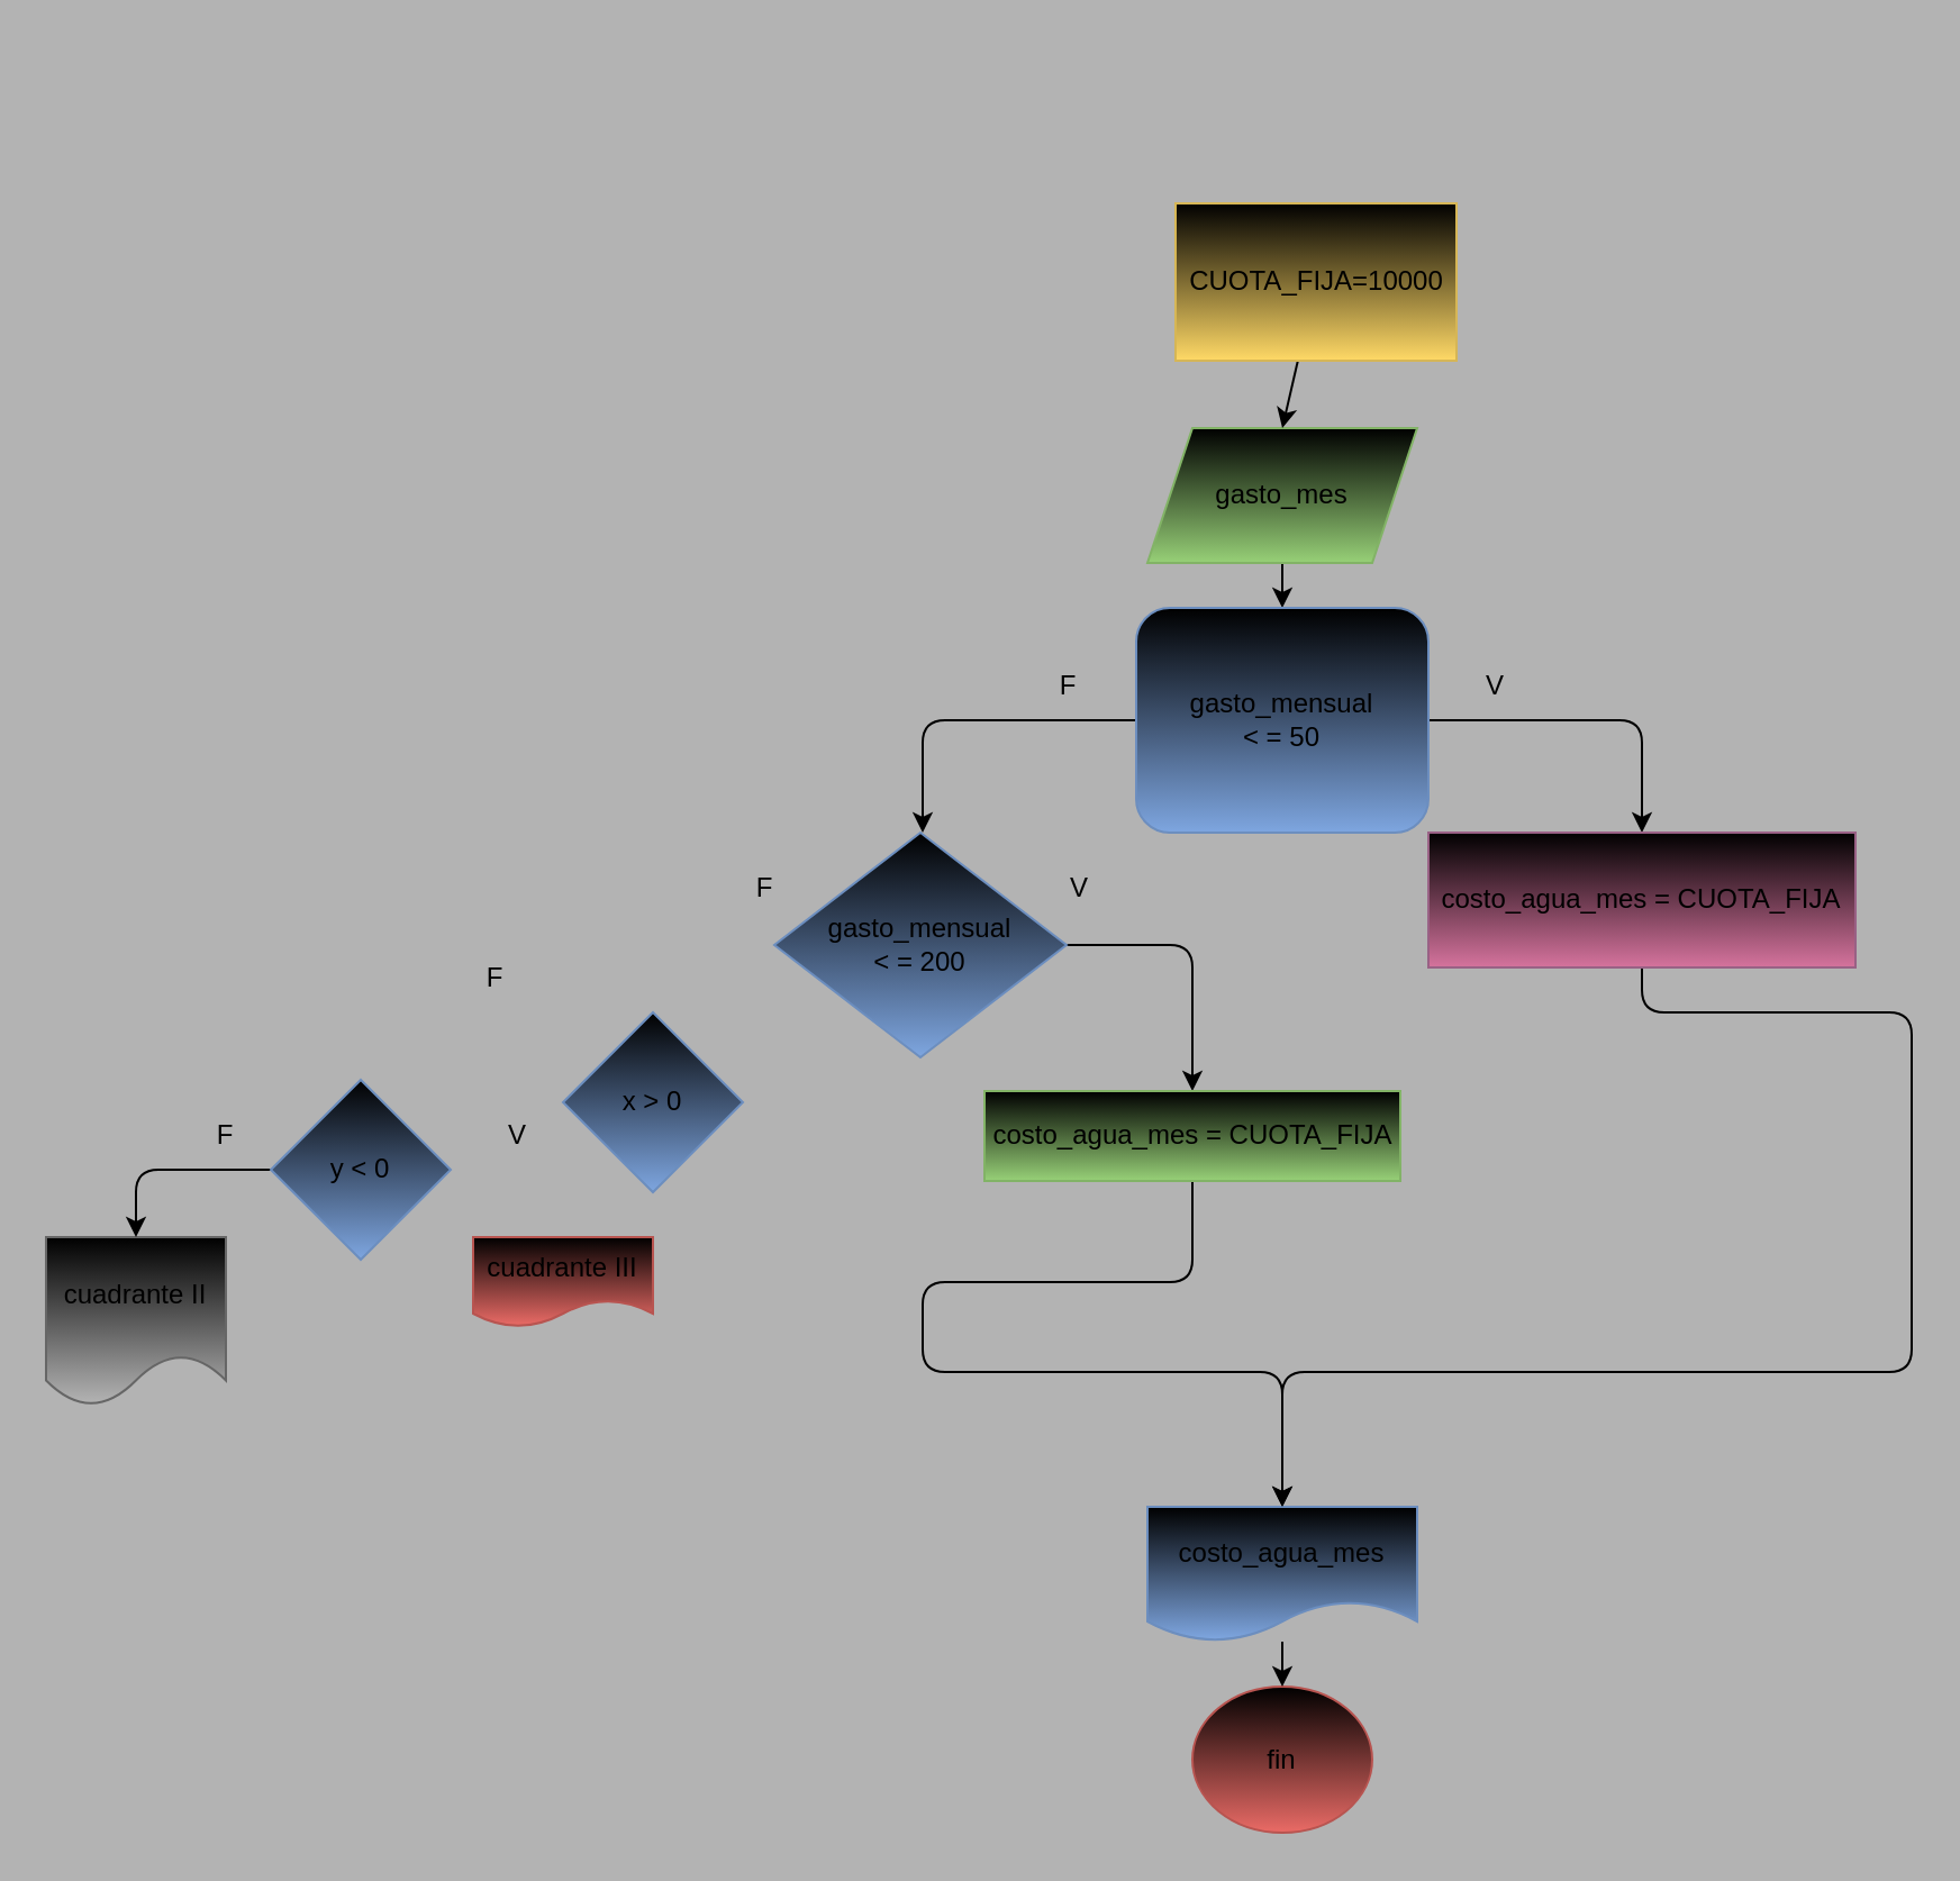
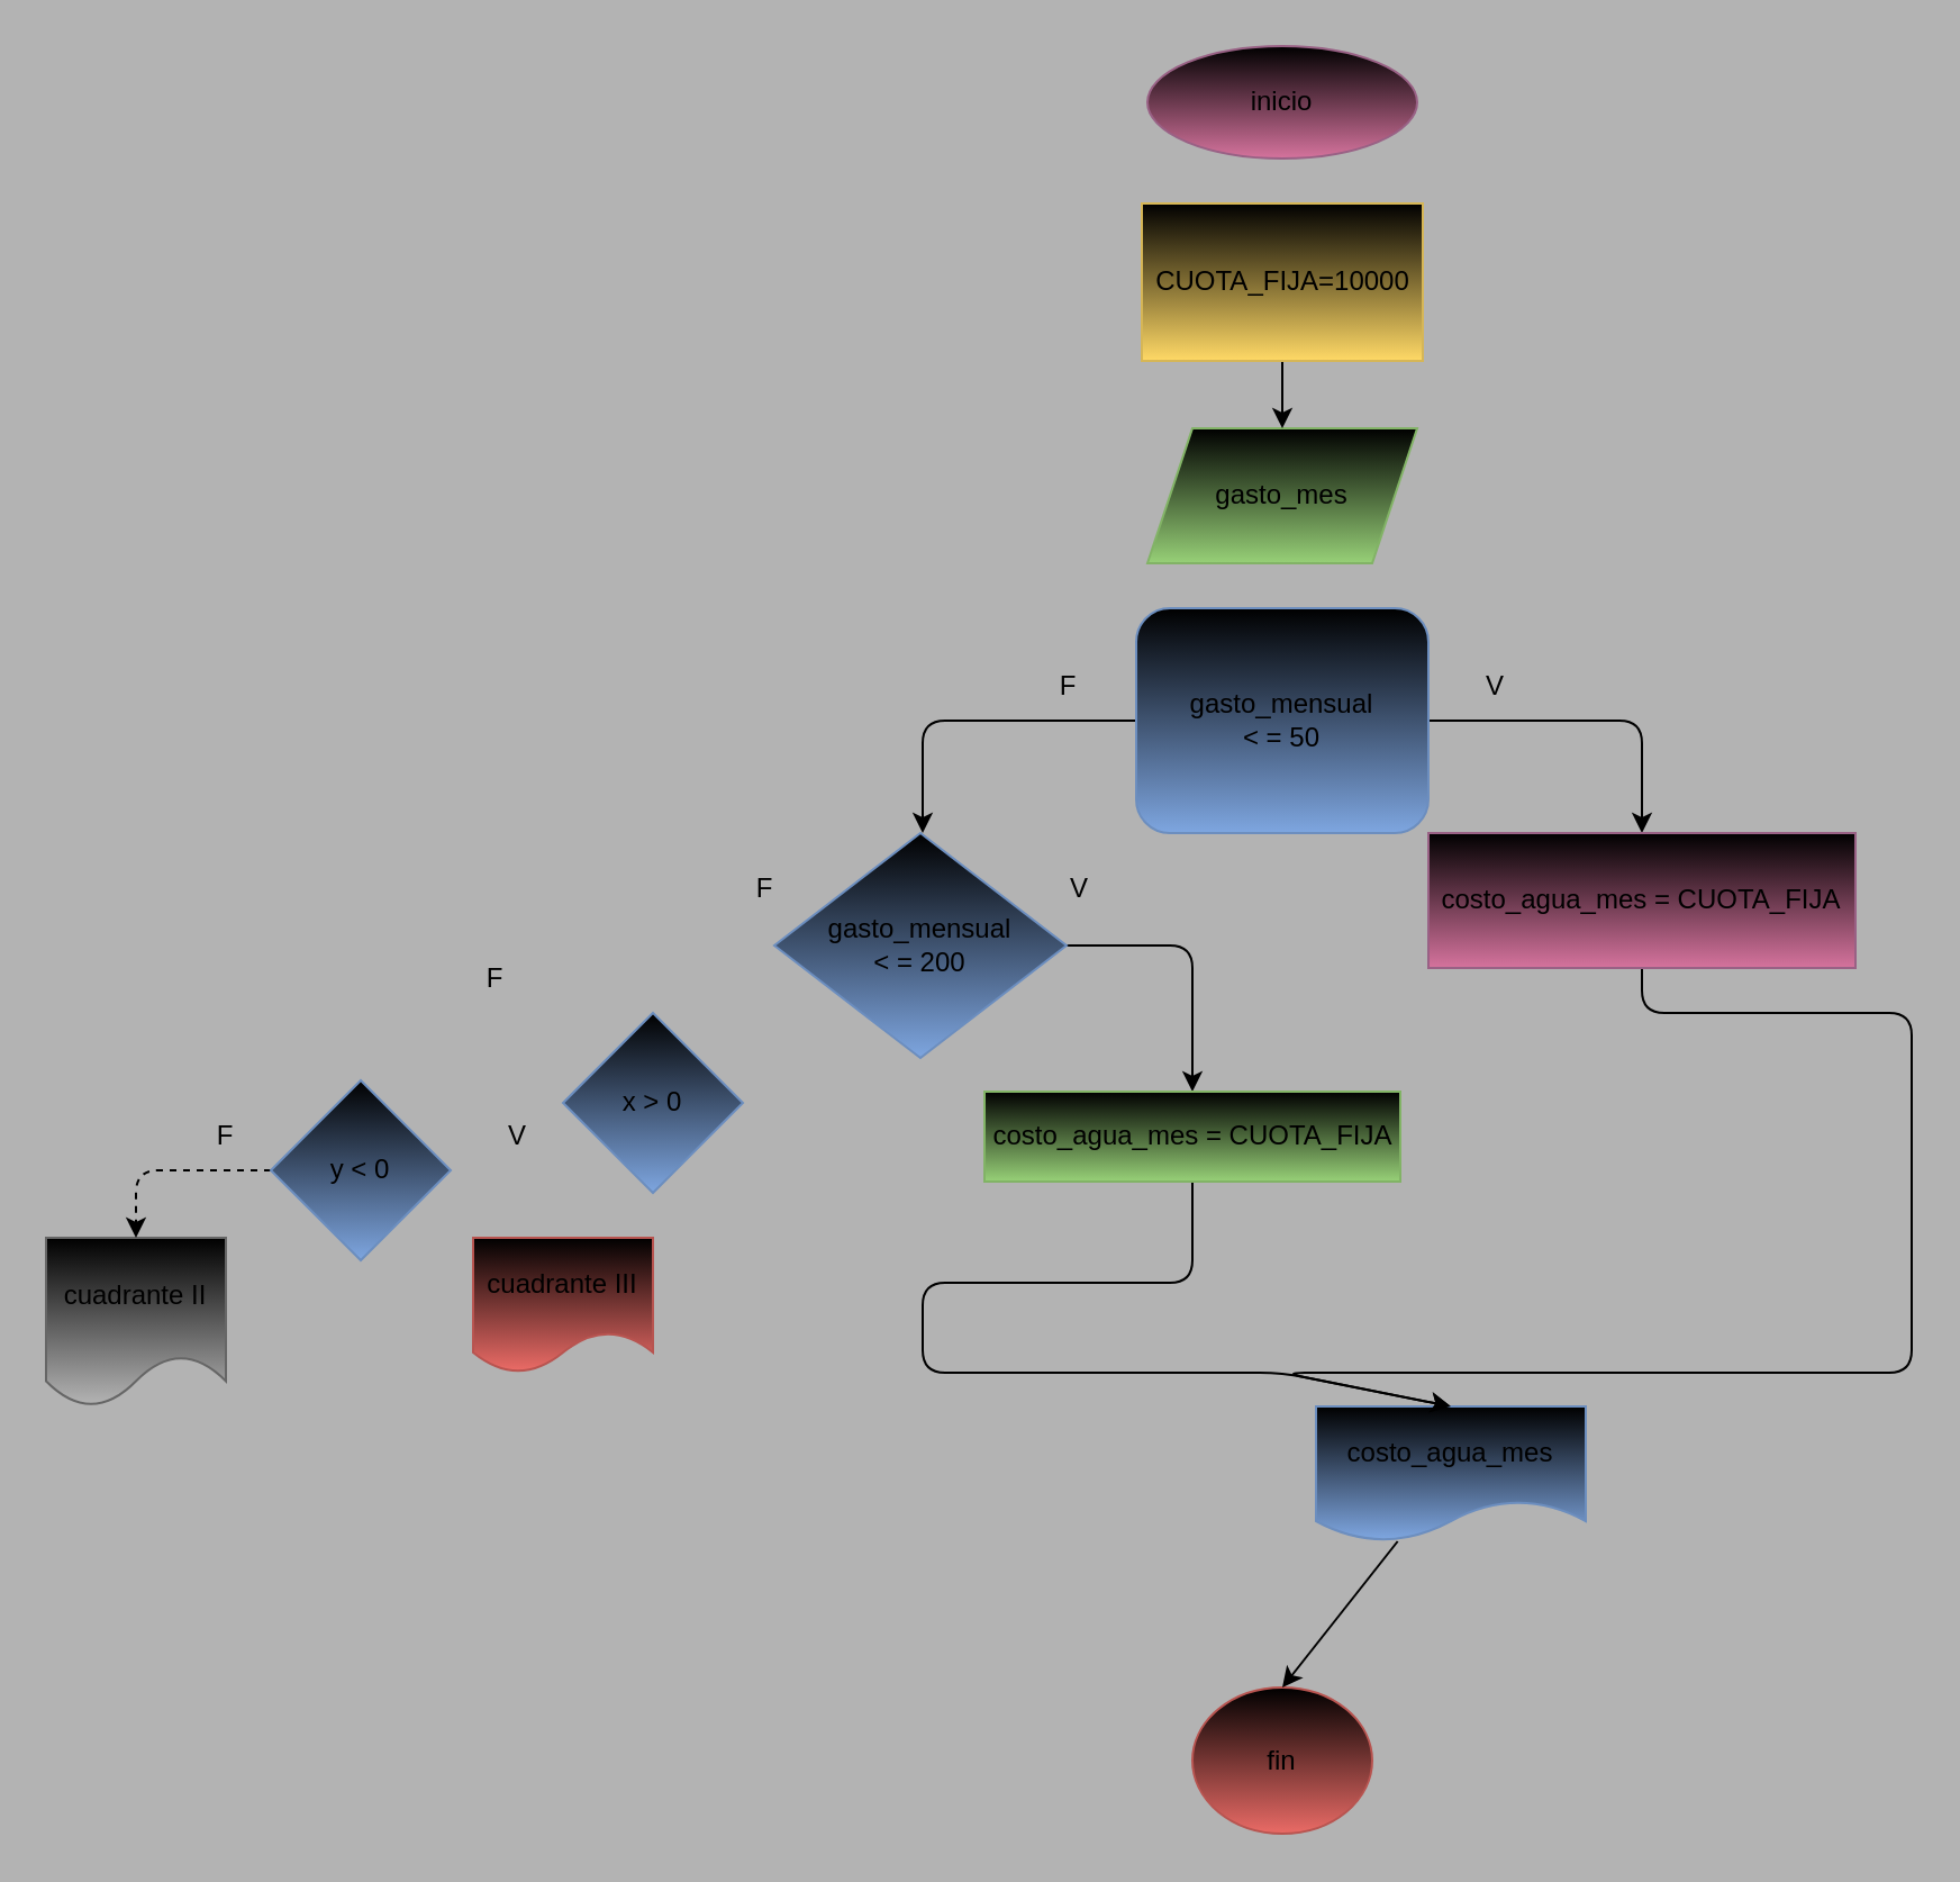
  <mxCell id="0" />
  <mxCell id="1" parent="0" />
+ <mxCell id="2" value="inicio" style="ellipse;whiteSpace=wrap;html=1;fillColor=#000000;gradientColor=#d5739d;strokeColor=#996185;" parent="1" vertex="1"><mxGeometry x="510" y="20" width="120" height="50" as="geometry" /></mxCell>
  <mxCell id="3" style="edgeStyle=none;html=1;entryX=0.5;entryY=0;entryDx=0;entryDy=0;" parent="1" source="5" edge="1"><mxGeometry relative="1" as="geometry"><mxPoint x="570" y="250" as="targetPoint" /></mxGeometry></mxCell>
- <mxCell id="4" style="edgeStyle=none;html=1;entryX=0.5;entryY=0;entryDx=0;entryDy=0;" edge="1" parent="1" source="5" target="15"><mxGeometry relative="1" as="geometry" /></mxCell>
  <mxCell id="5" value="gasto_mes" style="shape=parallelogram;perimeter=parallelogramPerimeter;whiteSpace=wrap;html=1;fixedSize=1;fillColor=#000000;gradientColor=#97d077;strokeColor=#82b366;" parent="1" vertex="1"><mxGeometry x="510" y="190" width="120" height="60" as="geometry" /></mxCell>
  <mxCell id="6" style="edgeStyle=none;html=1;exitX=1;exitY=0.5;exitDx=0;exitDy=0;entryX=0.5;entryY=0;entryDx=0;entryDy=0;" parent="1" edge="1" source="15"><mxGeometry relative="1" as="geometry"><mxPoint x="730" y="370" as="targetPoint" /><mxPoint x="610" y="290" as="sourcePoint" /><Array as="points"><mxPoint x="730" y="320" /></Array></mxGeometry></mxCell>
  <mxCell id="7" style="edgeStyle=none;html=1;exitX=0;exitY=0.5;exitDx=0;exitDy=0;entryX=0.5;entryY=0;entryDx=0;entryDy=0;" parent="1" edge="1" source="15"><mxGeometry relative="1" as="geometry"><mxPoint x="410" y="370" as="targetPoint" /><mxPoint x="530" y="290" as="sourcePoint" /><Array as="points"><mxPoint x="410" y="320" /></Array></mxGeometry></mxCell>
  <mxCell id="8" value="F" style="text;strokeColor=none;align=center;fillColor=none;html=1;verticalAlign=middle;whiteSpace=wrap;rounded=0;" parent="1" vertex="1"><mxGeometry x="445" y="290" width="60" height="30" as="geometry" /></mxCell>
  <mxCell id="9" value="V" style="text;strokeColor=none;align=center;fillColor=none;html=1;verticalAlign=middle;whiteSpace=wrap;rounded=0;" parent="1" vertex="1"><mxGeometry x="635" y="290" width="60" height="30" as="geometry" /></mxCell>
  <mxCell id="10" style="edgeStyle=none;html=1;entryX=0.5;entryY=0;entryDx=0;entryDy=0;exitX=1;exitY=0.5;exitDx=0;exitDy=0;" parent="1" edge="1" target="32" source="29"><mxGeometry relative="1" as="geometry"><mxPoint x="530" y="450" as="targetPoint" /><mxPoint x="450" y="410" as="sourcePoint" /><Array as="points"><mxPoint x="530" y="420" /></Array></mxGeometry></mxCell>
  <mxCell id="11" value="F" style="text;strokeColor=none;align=center;fillColor=none;html=1;verticalAlign=middle;whiteSpace=wrap;rounded=0;" parent="1" vertex="1"><mxGeometry x="310" y="380" width="60" height="30" as="geometry" /></mxCell>
  <mxCell id="12" value="V" style="text;strokeColor=none;align=center;fillColor=none;html=1;verticalAlign=middle;whiteSpace=wrap;rounded=0;" parent="1" vertex="1"><mxGeometry x="450" y="380" width="60" height="30" as="geometry" /></mxCell>
- <mxCell id="13" value="cuadrante III" style="shape=document;whiteSpace=wrap;html=1;boundedLbl=1;fillColor=#000000;gradientColor=#ea6b66;strokeColor=#b85450;" parent="1" vertex="1"><mxGeometry x="210" y="550" width="80" height="40" as="geometry" /></mxCell>
+ <mxCell id="13" value="cuadrante III" style="shape=document;whiteSpace=wrap;html=1;boundedLbl=1;fillColor=#000000;gradientColor=#ea6b66;strokeColor=#b85450;" parent="1" vertex="1"><mxGeometry x="210" y="550" width="80" height="60" as="geometry" /></mxCell>
  <mxCell id="14" value="fin" style="ellipse;whiteSpace=wrap;html=1;fillColor=#000000;gradientColor=#ea6b66;strokeColor=#b85450;" parent="1" vertex="1"><mxGeometry x="530" y="750" width="80" height="65" as="geometry" /></mxCell>
  <mxCell id="15" value="gasto_mensual &lt;br&gt;&amp;lt; = 50" style="whiteSpace=wrap;html=1;fillColor=#000000;gradientColor=#7ea6e0;strokeColor=#6c8ebf;rounded=1;" parent="1" vertex="1"><mxGeometry x="505" y="270" width="130" height="100" as="geometry" /></mxCell>
  <mxCell id="16" style="edgeStyle=none;html=1;entryX=0.5;entryY=0;entryDx=0;entryDy=0;exitX=0.5;exitY=1;exitDx=0;exitDy=0;" parent="1" source="30" edge="1" target="19"><mxGeometry relative="1" as="geometry"><mxPoint x="850" y="410" as="targetPoint" /><Array as="points"><mxPoint x="730" y="450" /><mxPoint x="850" y="450" /><mxPoint x="850" y="610" /><mxPoint x="570" y="610" /></Array><mxPoint x="770" y="410" as="sourcePoint" /></mxGeometry></mxCell>
  <mxCell id="17" value="x &amp;gt; 0" style="rhombus;whiteSpace=wrap;html=1;fillColor=#000000;gradientColor=#7ea6e0;strokeColor=#6c8ebf;" parent="1" vertex="1"><mxGeometry x="250" y="450" width="80" height="80" as="geometry" /></mxCell>
  <mxCell id="18" style="edgeStyle=none;html=1;entryX=0.5;entryY=0;entryDx=0;entryDy=0;" edge="1" parent="1" source="19" target="14"><mxGeometry relative="1" as="geometry" /></mxCell>
- <mxCell id="19" value="costo_agua_mes" style="shape=document;whiteSpace=wrap;html=1;boundedLbl=1;fillColor=#000000;gradientColor=#7ea6e0;strokeColor=#6c8ebf;" parent="1" vertex="1"><mxGeometry x="510" y="670" width="120" height="60" as="geometry" /></mxCell>
+ <mxCell id="19" value="costo_agua_mes" style="shape=document;whiteSpace=wrap;html=1;boundedLbl=1;fillColor=#000000;gradientColor=#7ea6e0;strokeColor=#6c8ebf;" parent="1" vertex="1"><mxGeometry x="585" y="625" width="120" height="60" as="geometry" /></mxCell>
  <mxCell id="20" value="cuadrante II" style="shape=document;whiteSpace=wrap;html=1;boundedLbl=1;fillColor=#000000;gradientColor=#b3b3b3;strokeColor=#666666;" parent="1" vertex="1"><mxGeometry x="20" y="550" width="80" height="75" as="geometry" /></mxCell>
- <mxCell id="21" style="edgeStyle=none;html=1;entryX=0.5;entryY=0;entryDx=0;entryDy=0;" parent="1" source="22" target="20" edge="1"><mxGeometry relative="1" as="geometry"><Array as="points"><mxPoint x="60" y="520" /></Array></mxGeometry></mxCell>
+ <mxCell id="21" style="edgeStyle=none;html=1;entryX=0.5;entryY=0;entryDx=0;entryDy=0;dashed=1;" parent="1" source="22" target="20" edge="1"><mxGeometry relative="1" as="geometry"><Array as="points"><mxPoint x="60" y="520" /></Array></mxGeometry></mxCell>
  <mxCell id="22" value="y &amp;lt; 0" style="rhombus;whiteSpace=wrap;html=1;fillColor=#000000;gradientColor=#7ea6e0;strokeColor=#6c8ebf;" parent="1" vertex="1"><mxGeometry x="120" y="480" width="80" height="80" as="geometry" /></mxCell>
  <mxCell id="23" value="F" style="text;strokeColor=none;align=center;fillColor=none;html=1;verticalAlign=middle;whiteSpace=wrap;rounded=0;" parent="1" vertex="1"><mxGeometry x="190" y="420" width="60" height="30" as="geometry" /></mxCell>
  <mxCell id="24" value="V" style="text;strokeColor=none;align=center;fillColor=none;html=1;verticalAlign=middle;whiteSpace=wrap;rounded=0;" parent="1" vertex="1"><mxGeometry x="770" y="380" width="60" height="30" as="geometry" /></mxCell>
  <mxCell id="25" value="F" style="text;strokeColor=none;align=center;fillColor=none;html=1;verticalAlign=middle;whiteSpace=wrap;rounded=0;" parent="1" vertex="1"><mxGeometry x="70" y="490" width="60" height="30" as="geometry" /></mxCell>
  <mxCell id="26" value="V" style="text;strokeColor=none;align=center;fillColor=none;html=1;verticalAlign=middle;whiteSpace=wrap;rounded=0;" parent="1" vertex="1"><mxGeometry x="200" y="490" width="60" height="30" as="geometry" /></mxCell>
  <mxCell id="27" value="" style="edgeStyle=none;html=1;" edge="1" parent="1" source="28"><mxGeometry relative="1" as="geometry"><mxPoint x="570" y="190" as="targetPoint" /></mxGeometry></mxCell>
- <mxCell id="28" value="CUOTA_FIJA=10000" style="whiteSpace=wrap;html=1;fillColor=#000000;gradientColor=#ffd966;strokeColor=#d6b656;" vertex="1" parent="1"><mxGeometry x="522.5" y="90" width="125" height="70" as="geometry" /></mxCell>
+ <mxCell id="28" value="CUOTA_FIJA=10000" style="whiteSpace=wrap;html=1;fillColor=#000000;gradientColor=#ffd966;strokeColor=#d6b656;" vertex="1" parent="1"><mxGeometry x="507.5" y="90" width="125" height="70" as="geometry" /></mxCell>
  <mxCell id="29" value="gasto_mensual &lt;br&gt;&amp;lt; = 200" style="rhombus;whiteSpace=wrap;html=1;fillColor=#000000;gradientColor=#7ea6e0;strokeColor=#6c8ebf;" vertex="1" parent="1"><mxGeometry x="344" y="370" width="130" height="100" as="geometry" /></mxCell>
  <mxCell id="30" value="costo_agua_mes = CUOTA_FIJA" style="whiteSpace=wrap;html=1;fillColor=#000000;gradientColor=#d5739d;strokeColor=#996185;" vertex="1" parent="1"><mxGeometry x="635" y="370" width="190" height="60" as="geometry" /></mxCell>
  <mxCell id="31" style="edgeStyle=none;html=1;entryX=0.5;entryY=0;entryDx=0;entryDy=0;" edge="1" parent="1" source="32" target="19"><mxGeometry relative="1" as="geometry"><Array as="points"><mxPoint x="530" y="570" /><mxPoint x="410" y="570" /><mxPoint x="410" y="610" /><mxPoint x="570" y="610" /></Array></mxGeometry></mxCell>
  <mxCell id="32" value="costo_agua_mes = CUOTA_FIJA" style="whiteSpace=wrap;html=1;fillColor=#000000;gradientColor=#97d077;strokeColor=#82b366;" vertex="1" parent="1"><mxGeometry x="437.5" y="485" width="185" height="40" as="geometry" /></mxCell>
